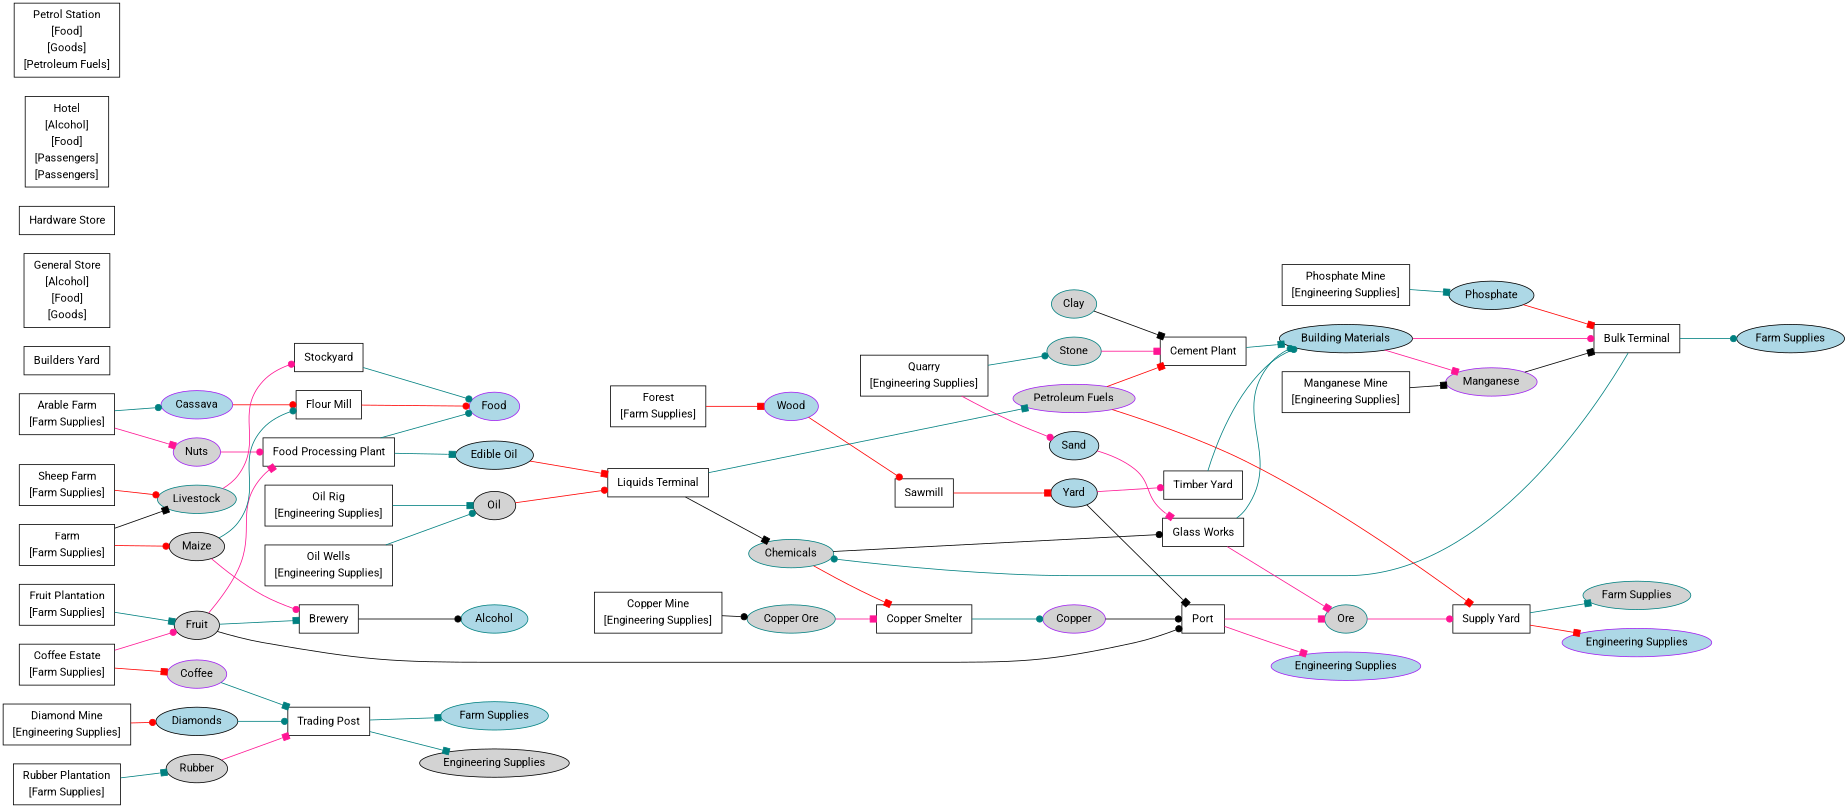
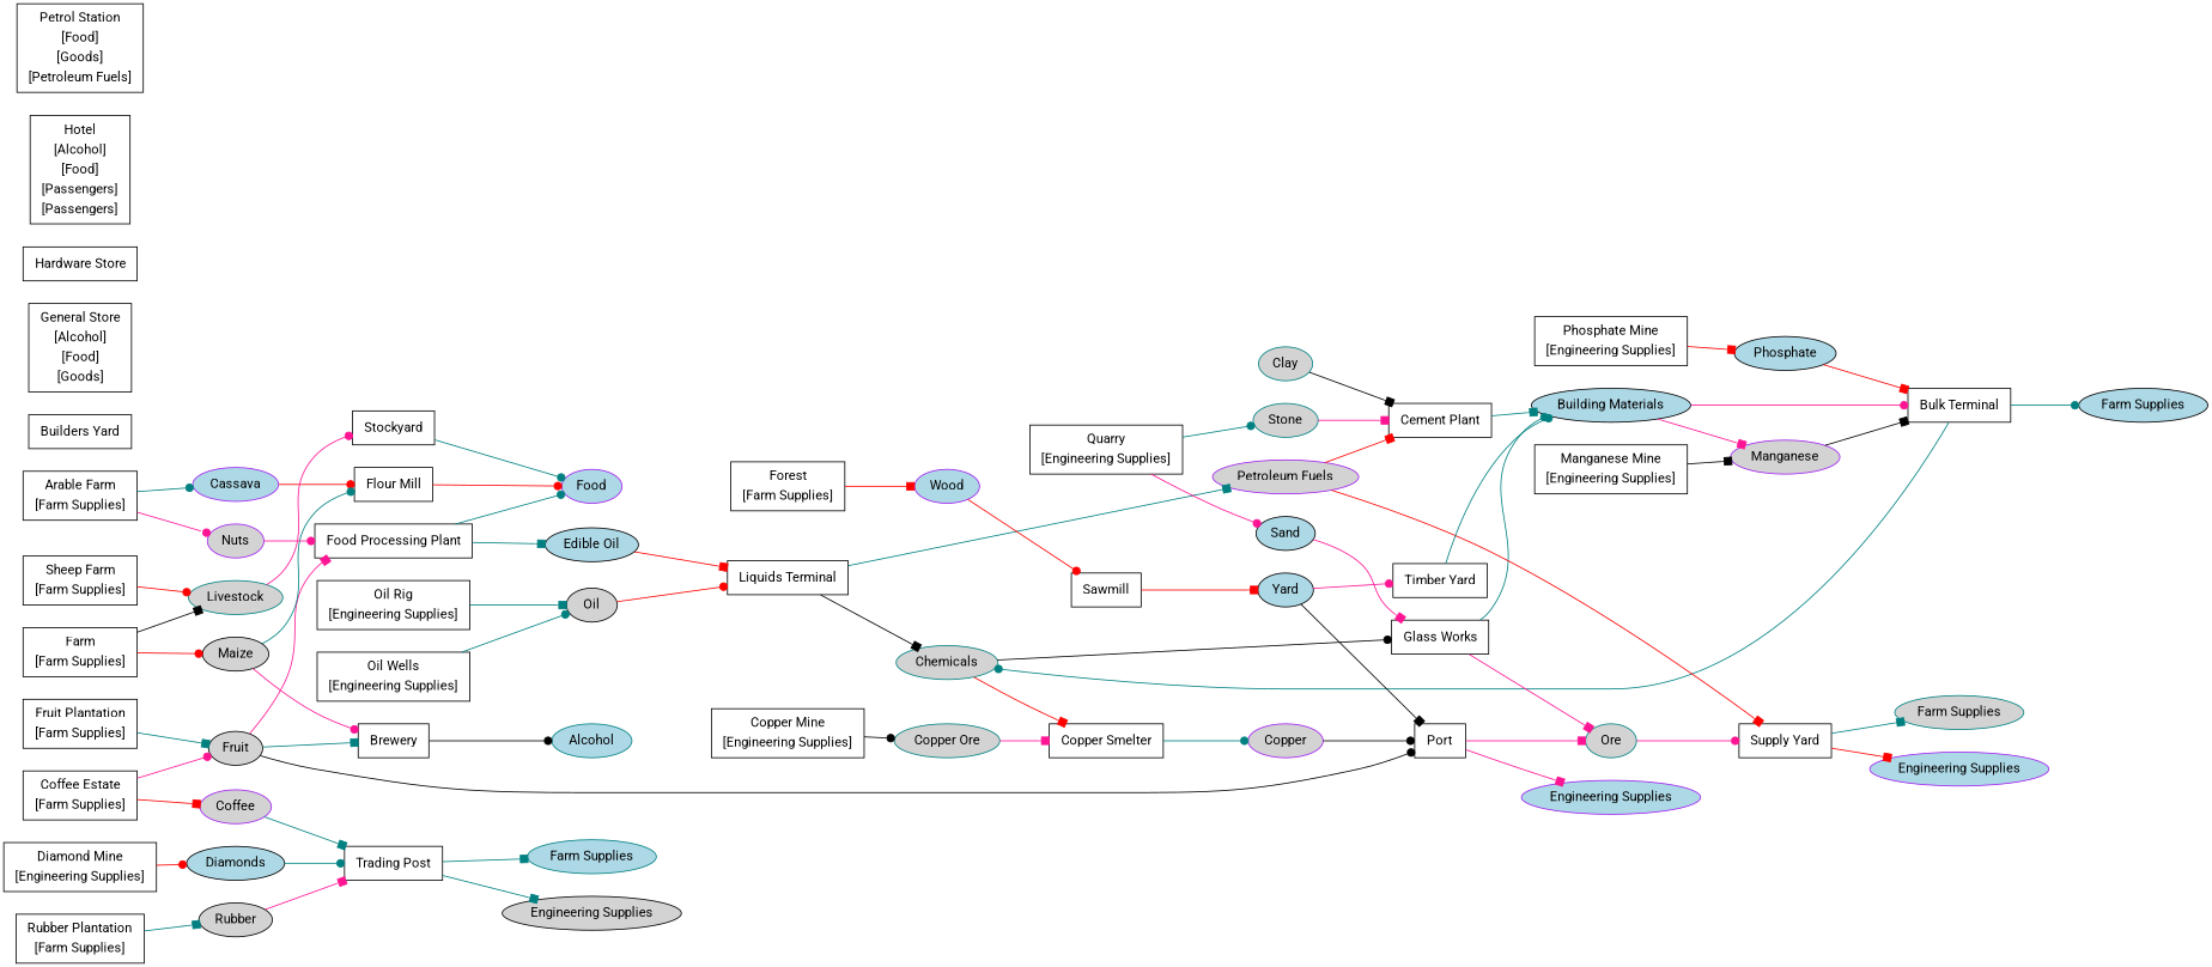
  digraph {
    fname="docs/html/in_a_hot_country.dot"
    fontname=Roboto
    nodesep=0.33
    rankdir=LR
    ranksep=0.44
    node [fontname=Roboto shape=box]
    edge [arrowhead=box color=teal fontname=Roboto weight=2]
    n1 [color=teal fillcolor=lightblue label=Alcohol shape=ellipse style=filled]
    n2 [color=black fillcolor=lightblue label="Building Materials" shape=ellipse style=filled]
    n3 [label=<             <table border="0" cellborder="0">                 <tr><td>Bulk Terminal</td></tr>                                                                                                                                                                                                                                                                              </table>         >]
    n4 [color=purple fillcolor=lightgrey label=Manganese shape=ellipse style=filled]
    n5 [color=teal fillcolor=lightgrey label=Chemicals shape=ellipse style=filled]
    n6 [color=black fillcolor=lightblue label="Farm Supplies" shape=ellipse style=filled]
    n7 [label=<             <table border="0" cellborder="0">                 <tr><td>Supply Yard</td></tr>                                                                                                                                                                                                                                                                              </table>         >]
    n8 [color=purple fillcolor=lightblue label="Engineering Supplies" shape=ellipse style=filled]
    n9 [color=teal fillcolor=lightgrey label="Farm Supplies" shape=ellipse style=filled]
    n10 [label=<             <table border="0" cellborder="0">                 <tr><td>Copper Smelter</td></tr>                                                                                                                                                                                              </table>         >]
    n11 [label=<             <table border="0" cellborder="0">                 <tr><td>Glass Works</td></tr>                                                                                                                                                                                              </table>         >]
    n12 [color=purple fillcolor=lightblue label=Cassava shape=ellipse style=filled]
    n13 [label=<             <table border="0" cellborder="0">                 <tr><td>Flour Mill</td></tr>                                                                                                                                                                                              </table>         >]
    n14 [color=purple fillcolor=lightblue label=Food shape=ellipse style=filled]
    n15 [color=purple fillcolor=lightgrey label=Copper shape=ellipse style=filled]
    n16 [color=teal fillcolor=lightgrey label=Ore shape=ellipse style=filled]
    n17 [label=<             <table border="0" cellborder="0">                 <tr><td>Port</td></tr>                                                                                                                                                                                                                                                                              </table>         >]
    n18 [color=teal fillcolor=lightgrey label=Clay shape=ellipse style=filled]
    n19 [label=<             <table border="0" cellborder="0">                 <tr><td>Cement Plant</td></tr>                                                                                                                                                                                                                                                                              </table>         >]
    n20 [color=purple fillcolor=lightgrey label=Coffee shape=ellipse style=filled]
    n21 [label=<             <table border="0" cellborder="0">                 <tr><td>Trading Post</td></tr>                                                                                                                                                                                                                                                                              </table>         >]
    n22 [color=black fillcolor=lightgrey label="Engineering Supplies" shape=ellipse style=filled]
    n23 [color=teal fillcolor=lightblue label="Farm Supplies" shape=ellipse style=filled]
    n24 [color=purple fillcolor=lightblue label="Engineering Supplies" shape=ellipse style=filled]
    n25 [color=teal fillcolor=lightgrey label="Copper Ore" shape=ellipse style=filled]
    n26 [color=black fillcolor=lightblue label=Diamonds shape=ellipse style=filled]
    n27 [color=black fillcolor=lightblue label="Edible Oil" shape=ellipse style=filled]
    n28 [label=<             <table border="0" cellborder="0">                 <tr><td>Liquids Terminal</td></tr>                                                                                                                                                                                              </table>         >]
    n29 [color=purple fillcolor=lightgrey label="Petroleum Fuels" shape=ellipse style=filled]
    n30 [color=black fillcolor=lightgrey label=Fruit shape=ellipse style=filled]
    n31 [label=<             <table border="0" cellborder="0">                 <tr><td>Brewery</td></tr>                                                                                                                                                                                              </table>         >]
    n32 [label=<             <table border="0" cellborder="0">                 <tr><td>Food Processing Plant</td></tr>                                                                                                                                                                                              </table>         >]
    n33 [color=teal fillcolor=lightgrey label=Livestock shape=ellipse style=filled]
    n34 [label=<             <table border="0" cellborder="0">                 <tr><td>Stockyard</td></tr>                                                                                                              </table>         >]
    n35 [color=black fillcolor=lightgrey label=Maize shape=ellipse style=filled]
    n36 [color=purple fillcolor=lightgrey label=Nuts shape=ellipse style=filled]
    n37 [color=black fillcolor=lightgrey label=Oil shape=ellipse style=filled]
    n38 [color=black fillcolor=lightblue label=Phosphate shape=ellipse style=filled]
    n39 [color=black fillcolor=lightgrey label=Rubber shape=ellipse style=filled]
    n40 [color=black fillcolor=lightblue label=Sand shape=ellipse style=filled]
    n41 [color=teal fillcolor=lightgrey label=Stone shape=ellipse style=filled]
    n42 [color=black fillcolor=lightblue label=Yard shape=ellipse style=filled]
    n43 [label=<             <table border="0" cellborder="0">                 <tr><td>Timber Yard</td></tr>                                                                                                              </table>         >]
    n44 [color=purple fillcolor=lightblue label=Wood shape=ellipse style=filled]
    n45 [label=<             <table border="0" cellborder="0">                 <tr><td>Sawmill</td></tr>                                                                                                              </table>         >]
    n46 [label=<             <table border="0" cellborder="0">                 <tr><td>Arable Farm</td></tr>                                                               <tr><td>[Farm Supplies]</td></tr>                                                                                             </table>         >]
    n47 [label=<             <table border="0" cellborder="0">                 <tr><td>Builders Yard</td></tr>                              </table>         >]
    n48 [label=<             <table border="0" cellborder="0">                 <tr><td>Coffee Estate</td></tr>                                                               <tr><td>[Farm Supplies]</td></tr>                                                                                             </table>         >]
    n49 [label=<             <table border="0" cellborder="0">                 <tr><td>Copper Mine</td></tr>                                                               <tr><td>[Engineering Supplies]</td></tr>                                                                                             </table>         >]
    n50 [label=<             <table border="0" cellborder="0">                 <tr><td>Diamond Mine</td></tr>                                                               <tr><td>[Engineering Supplies]</td></tr>                                                                                             </table>         >]
    n51 [label=<             <table border="0" cellborder="0">                 <tr><td>Farm</td></tr>                                                               <tr><td>[Farm Supplies]</td></tr>                                                                                             </table>         >]
    n52 [label=<             <table border="0" cellborder="0">                 <tr><td>Forest</td></tr>                                                               <tr><td>[Farm Supplies]</td></tr>                                                                                             </table>         >]
    n53 [label=<             <table border="0" cellborder="0">                 <tr><td>Fruit Plantation</td></tr>                                                               <tr><td>[Farm Supplies]</td></tr>                                                                                             </table>         >]
    n54 [label=<             <table border="0" cellborder="0">                 <tr><td>General Store</td></tr>                                                                                                         <tr><td>[Alcohol]</td></tr>                                                                                                                              <tr><td>[Food]</td></tr>                                                                                                                              <tr><td>[Goods]</td></tr>                                                   </table>         >]
    n55 [label=<             <table border="0" cellborder="0">                 <tr><td>Hardware Store</td></tr>                              </table>         >]
    n56 [label=<             <table border="0" cellborder="0">                 <tr><td>Hotel</td></tr>                                                                                                         <tr><td>[Alcohol]</td></tr>                                                                                                                              <tr><td>[Food]</td></tr>                                                                                                         <tr><td>[Passengers]</td></tr>                                                                   <tr><td>[Passengers]</td></tr>                                                   </table>         >]
    n57 [label=<             <table border="0" cellborder="0">                 <tr><td>Manganese Mine</td></tr>                                                               <tr><td>[Engineering Supplies]</td></tr>                                                                                             </table>         >]
    n58 [label=<             <table border="0" cellborder="0">                 <tr><td>Oil Rig</td></tr>                                                               <tr><td>[Engineering Supplies]</td></tr>                                                                                             </table>         >]
    n59 [label=<             <table border="0" cellborder="0">                 <tr><td>Oil Wells</td></tr>                                                               <tr><td>[Engineering Supplies]</td></tr>                                                                                             </table>         >]
    n60 [label=<             <table border="0" cellborder="0">                 <tr><td>Petrol Station</td></tr>                                                                                                         <tr><td>[Food]</td></tr>                                                                                                                              <tr><td>[Goods]</td></tr>                                                                                                                              <tr><td>[Petroleum Fuels]</td></tr>                                                   </table>         >]
    n61 [label=<             <table border="0" cellborder="0">                 <tr><td>Phosphate Mine</td></tr>                                                               <tr><td>[Engineering Supplies]</td></tr>                                                                                             </table>         >]
    n62 [label=<             <table border="0" cellborder="0">                 <tr><td>Quarry</td></tr>                                                               <tr><td>[Engineering Supplies]</td></tr>                                                                                             </table>         >]
    n63 [label=<             <table border="0" cellborder="0">                 <tr><td>Rubber Plantation</td></tr>                                                               <tr><td>[Farm Supplies]</td></tr>                                                                                             </table>         >]
    n64 [label=<             <table border="0" cellborder="0">                 <tr><td>Sheep Farm</td></tr>                                                               <tr><td>[Farm Supplies]</td></tr>                                                                                             </table>         >]
    n2 -> n3 [arrowhead=dot color=deeppink weight=3]
    n2 -> n4 [color=deeppink weight=3]
    n3 -> n5 [arrowhead=dot]
    n3 -> n6 [arrowhead=dot]
    n4 -> n3 [color=black weight=3]
    n5 -> n10 [color=red]
    n5 -> n11 [arrowhead=dot color=black]
    n7 -> n8 [color=red]
    n7 -> n9
    n10 -> n15 [arrowhead=dot weight=1]
    n11 -> n2 [arrowhead=dot]
    n11 -> n16 [color=deeppink]
    n12 -> n13 [arrowhead=dot color=red]
    n13 -> n14 [arrowhead=dot color=red weight=1]
    n15 -> n17 [arrowhead=dot color=black weight=3]
    n16 -> n7 [arrowhead=dot color=deeppink weight=3]
    n17 -> n16 [color=deeppink]
    n17 -> n24 [color=deeppink]
    n18 -> n19 [color=black weight=3]
    n19 -> n2 [weight=1]
    n20 -> n21 [weight=3]
    n21 -> n22
    n21 -> n23
    n25 -> n10 [color=deeppink]
    n26 -> n21 [arrowhead=dot weight=3]
    n27 -> n28 [color=red]
    n28 -> n5 [color=black]
    n28 -> n29
    n29 -> n7 [color=red weight=3]
    n29 -> n19 [color=red weight=3]
    n30 -> n17 [arrowhead=dot color=black weight=3]
    n30 -> n31
    n30 -> n32 [color=deeppink]
    n31 -> n1 [arrowhead=dot color=black weight=1]
    n32 -> n14 [arrowhead=dot]
    n32 -> n27
    n33 -> n34 [arrowhead=dot color=deeppink weight=1]
    n34 -> n14 [arrowhead=dot weight=1]
    n35 -> n13 [arrowhead=dot]
    n35 -> n31 [arrowhead=dot color=deeppink]
    n36 -> n32 [arrowhead=dot color=deeppink]
    n37 -> n28 [arrowhead=dot color=red]
    n38 -> n3 [color=red weight=3]
    n39 -> n21 [color=deeppink weight=3]
    n40 -> n11 [color=deeppink]
    n41 -> n19 [color=deeppink weight=3]
    n42 -> n17 [color=black weight=3]
    n42 -> n43 [arrowhead=dot color=deeppink weight=1]
    n43 -> n2 [arrowhead=dot weight=1]
    n44 -> n45 [arrowhead=dot color=red weight=1]
    n45 -> n42 [color=red weight=1]
    n46 -> n12 [arrowhead=dot]
-   n46 -> n36 [color=deeppink]
+   n46 -> n36 [arrowhead=dot color=deeppink]
    n48 -> n20 [color=red]
    n48 -> n30 [arrowhead=dot color=deeppink]
    n49 -> n25 [arrowhead=dot color=black weight=1]
    n50 -> n26 [arrowhead=dot color=red weight=1]
    n51 -> n33 [color=black]
    n51 -> n35 [arrowhead=dot color=red]
    n52 -> n44 [color=red weight=1]
    n53 -> n30 [weight=1]
    n57 -> n4 [color=black weight=1]
    n58 -> n37
    n59 -> n37 [arrowhead=dot weight=1]
-   n61 -> n38 [weight=1]
+   n61 -> n38 [color=red weight=1]
    n62 -> n40 [arrowhead=dot color=deeppink]
    n62 -> n41 [arrowhead=dot]
    n63 -> n39 [weight=1]
    n64 -> n33 [arrowhead=dot color=red weight=1]
  }
